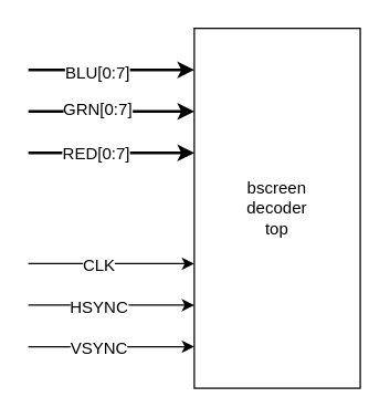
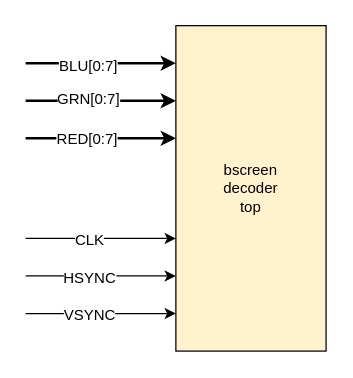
  <mxCell id="0" />
  <mxCell id="1" parent="0" />
- <mxCell id="2" value="&lt;div&gt;bscreen&lt;/div&gt;&lt;div&gt;decoder&lt;/div&gt;&lt;div&gt;top&lt;br&gt;&lt;/div&gt;" style="rounded=0;whiteSpace=wrap;html=1;" vertex="1" parent="1"><mxGeometry x="140" y="20" width="120" height="260" as="geometry" /></mxCell>
+ <mxCell id="2" value="&lt;div&gt;bscreen&lt;/div&gt;&lt;div&gt;decoder&lt;/div&gt;&lt;div&gt;top&lt;br&gt;&lt;/div&gt;" style="rounded=0;whiteSpace=wrap;html=1;fillColor=#fff2cc;" vertex="1" parent="1"><mxGeometry x="140" y="20" width="120" height="260" as="geometry" /></mxCell>
  <mxCell id="3" value="" style="endArrow=classic;html=1;strokeWidth=2;" edge="1" parent="1"><mxGeometry width="50" height="50" relative="1" as="geometry"><mxPoint x="20" y="50" as="sourcePoint" /><mxPoint x="140" y="50" as="targetPoint" /></mxGeometry></mxCell>
  <mxCell id="4" value="BLU[0:7]" style="text;html=1;align=center;verticalAlign=middle;resizable=0;points=[];labelBackgroundColor=#ffffff;" vertex="1" connectable="0" parent="3"><mxGeometry x="-0.183" y="-2" relative="1" as="geometry"><mxPoint as="offset" /></mxGeometry></mxCell>
  <mxCell id="5" value="" style="endArrow=classic;html=1;strokeWidth=2;" edge="1" parent="1"><mxGeometry width="50" height="50" relative="1" as="geometry"><mxPoint x="20" y="80" as="sourcePoint" /><mxPoint x="140" y="80" as="targetPoint" /></mxGeometry></mxCell>
  <mxCell id="6" value="GRN[0:7]" style="text;html=1;align=center;verticalAlign=middle;resizable=0;points=[];labelBackgroundColor=#ffffff;" vertex="1" connectable="0" parent="5"><mxGeometry x="-0.183" y="2" relative="1" as="geometry"><mxPoint as="offset" /></mxGeometry></mxCell>
  <mxCell id="7" value="" style="endArrow=classic;html=1;strokeWidth=2;" edge="1" parent="1"><mxGeometry width="50" height="50" relative="1" as="geometry"><mxPoint x="20" y="110" as="sourcePoint" /><mxPoint x="140" y="110" as="targetPoint" /></mxGeometry></mxCell>
  <mxCell id="8" value="&lt;div&gt;RED[0:7]&lt;/div&gt;" style="text;html=1;align=center;verticalAlign=middle;resizable=0;points=[];labelBackgroundColor=#ffffff;" vertex="1" connectable="0" parent="7"><mxGeometry x="-0.2" relative="1" as="geometry"><mxPoint as="offset" /></mxGeometry></mxCell>
  <mxCell id="9" value="" style="endArrow=classic;html=1;strokeWidth=1;" edge="1" parent="1"><mxGeometry width="50" height="50" relative="1" as="geometry"><mxPoint x="20" y="190" as="sourcePoint" /><mxPoint x="140" y="190" as="targetPoint" /></mxGeometry></mxCell>
  <mxCell id="10" value="CLK" style="text;html=1;align=center;verticalAlign=middle;resizable=0;points=[];labelBackgroundColor=#ffffff;" vertex="1" connectable="0" parent="9"><mxGeometry x="-0.174" y="-1" relative="1" as="geometry"><mxPoint as="offset" /></mxGeometry></mxCell>
  <mxCell id="11" value="" style="endArrow=classic;html=1;strokeWidth=1;" edge="1" parent="1"><mxGeometry width="50" height="50" relative="1" as="geometry"><mxPoint x="20" y="220" as="sourcePoint" /><mxPoint x="140" y="220" as="targetPoint" /></mxGeometry></mxCell>
  <mxCell id="12" value="HSYNC" style="text;html=1;align=center;verticalAlign=middle;resizable=0;points=[];labelBackgroundColor=#ffffff;" vertex="1" connectable="0" parent="11"><mxGeometry x="-0.174" y="-1" relative="1" as="geometry"><mxPoint as="offset" /></mxGeometry></mxCell>
  <mxCell id="13" value="" style="endArrow=classic;html=1;strokeWidth=1;" edge="1" parent="1"><mxGeometry width="50" height="50" relative="1" as="geometry"><mxPoint x="20" y="250" as="sourcePoint" /><mxPoint x="140" y="250" as="targetPoint" /></mxGeometry></mxCell>
  <mxCell id="14" value="VSYNC" style="text;html=1;align=center;verticalAlign=middle;resizable=0;points=[];labelBackgroundColor=#ffffff;" vertex="1" connectable="0" parent="13"><mxGeometry x="-0.174" y="-1" relative="1" as="geometry"><mxPoint as="offset" /></mxGeometry></mxCell>
